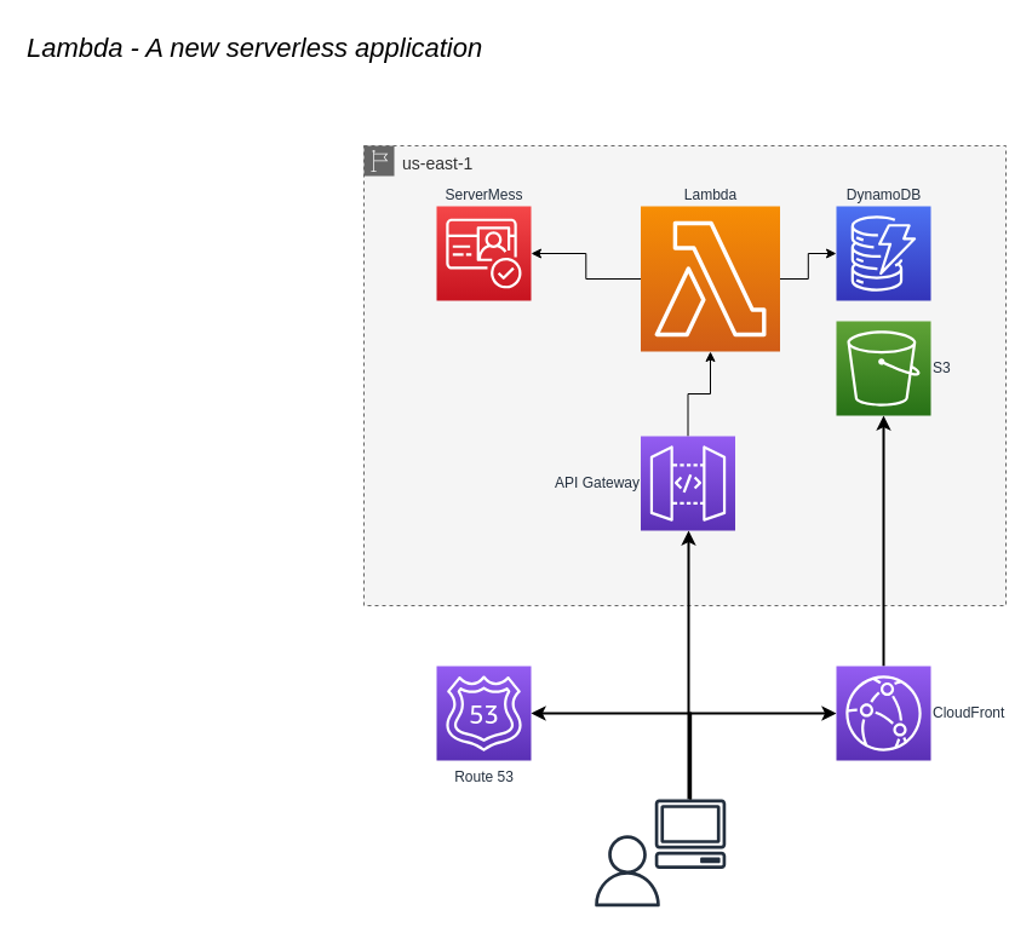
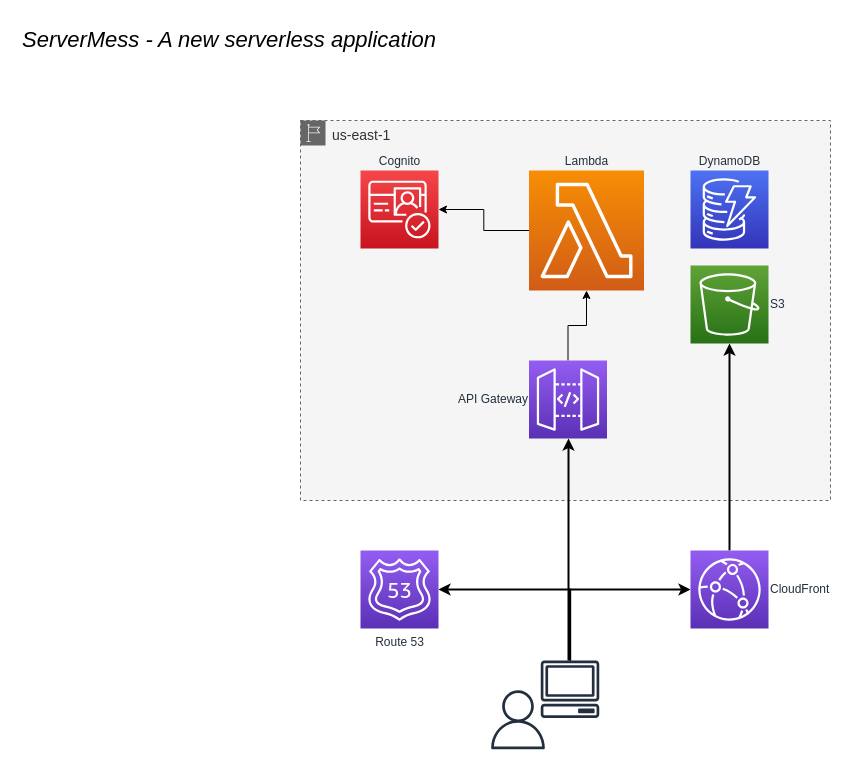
  <mxCell id="0" />
  <mxCell id="1" parent="0" />
  <mxCell id="2" value="us-east-1" style="outlineConnect=0;html=1;whiteSpace=wrap;fontSize=14;fontStyle=0;shape=mxgraph.aws4.group;grIcon=mxgraph.aws4.group_region;strokeColor=#666666;fillColor=#f5f5f5;verticalAlign=top;align=left;spacingLeft=30;fontColor=#333333;dashed=1;" parent="1" vertex="1"><mxGeometry x="300" y="120" width="530" height="380" as="geometry" /></mxCell>
- <mxCell id="3" value="Lambda - A new serverless application" style="text;html=1;strokeColor=none;fillColor=none;align=left;verticalAlign=middle;whiteSpace=wrap;rounded=0;fontSize=22;fontStyle=2" parent="1" vertex="1"><mxGeometry x="20" y="20" width="560" height="40" as="geometry" /></mxCell>
+ <mxCell id="3" value="ServerMess - A new serverless application" style="text;html=1;strokeColor=none;fillColor=none;align=left;verticalAlign=middle;whiteSpace=wrap;rounded=0;fontSize=22;fontStyle=2" parent="1" vertex="1"><mxGeometry x="20" y="20" width="560" height="40" as="geometry" /></mxCell>
  <mxCell id="4" style="edgeStyle=orthogonalEdgeStyle;rounded=0;orthogonalLoop=1;jettySize=auto;html=1;fontSize=22;strokeWidth=2;" parent="1" source="6" target="18" edge="1"><mxGeometry relative="1" as="geometry"><Array as="points"><mxPoint x="568" y="590" /><mxPoint x="568" y="590" /></Array><mxPoint x="569" y="390" as="targetPoint" /></mxGeometry></mxCell>
  <mxCell id="5" style="edgeStyle=orthogonalEdgeStyle;rounded=0;orthogonalLoop=1;jettySize=auto;html=1;fontSize=22;strokeWidth=2;" parent="1" source="6" target="9" edge="1"><mxGeometry relative="1" as="geometry"><Array as="points"><mxPoint x="570" y="589" /></Array></mxGeometry></mxCell>
  <mxCell id="6" value="" style="outlineConnect=0;fontColor=#232F3E;gradientColor=none;fillColor=#232F3E;strokeColor=none;dashed=0;verticalLabelPosition=bottom;verticalAlign=top;align=center;html=1;fontSize=12;fontStyle=0;aspect=fixed;pointerEvents=1;shape=mxgraph.aws4.client;" parent="1" vertex="1"><mxGeometry x="540" y="660" width="59" height="57.49" as="geometry" /></mxCell>
  <mxCell id="7" value="" style="outlineConnect=0;fontColor=#232F3E;gradientColor=none;fillColor=#232F3E;strokeColor=none;dashed=0;verticalLabelPosition=bottom;verticalAlign=top;align=center;html=1;fontSize=12;fontStyle=0;aspect=fixed;pointerEvents=1;shape=mxgraph.aws4.user;" parent="1" vertex="1"><mxGeometry x="488" y="689.74" width="59" height="59" as="geometry" /></mxCell>
  <mxCell id="8" style="edgeStyle=orthogonalEdgeStyle;rounded=0;orthogonalLoop=1;jettySize=auto;html=1;fontSize=22;strokeWidth=2;" parent="1" source="9" target="10" edge="1"><mxGeometry relative="1" as="geometry" /></mxCell>
  <mxCell id="9" value="CloudFront" style="outlineConnect=0;fontColor=#232F3E;gradientColor=#945DF2;gradientDirection=north;fillColor=#5A30B5;strokeColor=#ffffff;dashed=0;verticalLabelPosition=middle;verticalAlign=middle;align=left;html=1;fontSize=12;fontStyle=0;aspect=fixed;shape=mxgraph.aws4.resourceIcon;resIcon=mxgraph.aws4.cloudfront;labelPosition=right;" parent="1" vertex="1"><mxGeometry x="690" y="550" width="78" height="78" as="geometry" /></mxCell>
  <mxCell id="10" value="S3" style="outlineConnect=0;fontColor=#232F3E;gradientColor=#60A337;gradientDirection=north;fillColor=#277116;strokeColor=#ffffff;dashed=0;verticalLabelPosition=middle;verticalAlign=middle;align=left;html=1;fontSize=12;fontStyle=0;aspect=fixed;shape=mxgraph.aws4.resourceIcon;resIcon=mxgraph.aws4.s3;labelPosition=right;" parent="1" vertex="1"><mxGeometry x="690" y="265" width="78" height="78" as="geometry" /></mxCell>
  <mxCell id="11" value="Route 53" style="outlineConnect=0;fontColor=#232F3E;gradientColor=#945DF2;gradientDirection=north;fillColor=#5A30B5;strokeColor=#ffffff;dashed=0;verticalLabelPosition=bottom;verticalAlign=top;align=center;html=1;fontSize=12;fontStyle=0;aspect=fixed;shape=mxgraph.aws4.resourceIcon;resIcon=mxgraph.aws4.route_53;" vertex="1" parent="1"><mxGeometry x="360" y="550" width="78" height="78" as="geometry" /></mxCell>
  <mxCell id="12" style="edgeStyle=orthogonalEdgeStyle;rounded=0;orthogonalLoop=1;jettySize=auto;html=1;fontSize=22;strokeWidth=2;" edge="1" parent="1" source="6" target="11"><mxGeometry relative="1" as="geometry"><Array as="points"><mxPoint x="570" y="589" /></Array><mxPoint x="580" y="670" as="sourcePoint" /><mxPoint x="1030" y="599" as="targetPoint" /></mxGeometry></mxCell>
- <mxCell id="13" value="ServerMess" style="outlineConnect=0;fontColor=#232F3E;gradientColor=#F54749;gradientDirection=north;fillColor=#C7131F;strokeColor=#ffffff;dashed=0;verticalLabelPosition=top;verticalAlign=bottom;align=center;html=1;fontSize=12;fontStyle=0;aspect=fixed;shape=mxgraph.aws4.resourceIcon;resIcon=mxgraph.aws4.cognito;labelPosition=center;" vertex="1" parent="1"><mxGeometry x="360" y="170" width="78" height="78" as="geometry" /></mxCell>
- <mxCell id="14" style="edgeStyle=orthogonalEdgeStyle;rounded=0;orthogonalLoop=1;jettySize=auto;html=1;" edge="1" parent="1" source="16" target="19"><mxGeometry relative="1" as="geometry" /></mxCell>
+ <mxCell id="13" value="Cognito" style="outlineConnect=0;fontColor=#232F3E;gradientColor=#F54749;gradientDirection=north;fillColor=#C7131F;strokeColor=#ffffff;dashed=0;verticalLabelPosition=top;verticalAlign=bottom;align=center;html=1;fontSize=12;fontStyle=0;aspect=fixed;shape=mxgraph.aws4.resourceIcon;resIcon=mxgraph.aws4.cognito;labelPosition=center;" vertex="1" parent="1"><mxGeometry x="360" y="170" width="78" height="78" as="geometry" /></mxCell>
  <mxCell id="15" style="edgeStyle=orthogonalEdgeStyle;rounded=0;orthogonalLoop=1;jettySize=auto;html=1;" edge="1" parent="1" source="16" target="13"><mxGeometry relative="1" as="geometry" /></mxCell>
  <mxCell id="16" value="Lambda" style="outlineConnect=0;fontColor=#232F3E;gradientColor=#F78E04;gradientDirection=north;fillColor=#D05C17;strokeColor=#ffffff;dashed=0;verticalLabelPosition=top;verticalAlign=bottom;align=center;html=1;fontSize=12;fontStyle=0;aspect=fixed;shape=mxgraph.aws4.resourceIcon;resIcon=mxgraph.aws4.lambda;labelPosition=center;" vertex="1" parent="1"><mxGeometry x="528.5" y="170" width="115" height="120" as="geometry" /></mxCell>
  <mxCell id="17" style="edgeStyle=orthogonalEdgeStyle;rounded=0;orthogonalLoop=1;jettySize=auto;html=1;" edge="1" parent="1" source="18" target="16"><mxGeometry relative="1" as="geometry" /></mxCell>
  <mxCell id="18" value="API Gateway" style="outlineConnect=0;fontColor=#232F3E;gradientColor=#945DF2;gradientDirection=north;fillColor=#5A30B5;strokeColor=#ffffff;dashed=0;verticalLabelPosition=middle;verticalAlign=middle;align=right;html=1;fontSize=12;fontStyle=0;aspect=fixed;shape=mxgraph.aws4.resourceIcon;resIcon=mxgraph.aws4.api_gateway;labelPosition=left;" vertex="1" parent="1"><mxGeometry x="528.5" y="360" width="78" height="78" as="geometry" /></mxCell>
  <mxCell id="19" value="DynamoDB" style="outlineConnect=0;fontColor=#232F3E;gradientColor=#4D72F3;gradientDirection=north;fillColor=#3334B9;strokeColor=#ffffff;dashed=0;verticalLabelPosition=top;verticalAlign=bottom;align=center;html=1;fontSize=12;fontStyle=0;aspect=fixed;shape=mxgraph.aws4.resourceIcon;resIcon=mxgraph.aws4.dynamodb;labelPosition=center;" vertex="1" parent="1"><mxGeometry x="690" y="170" width="78" height="78" as="geometry" /></mxCell>
